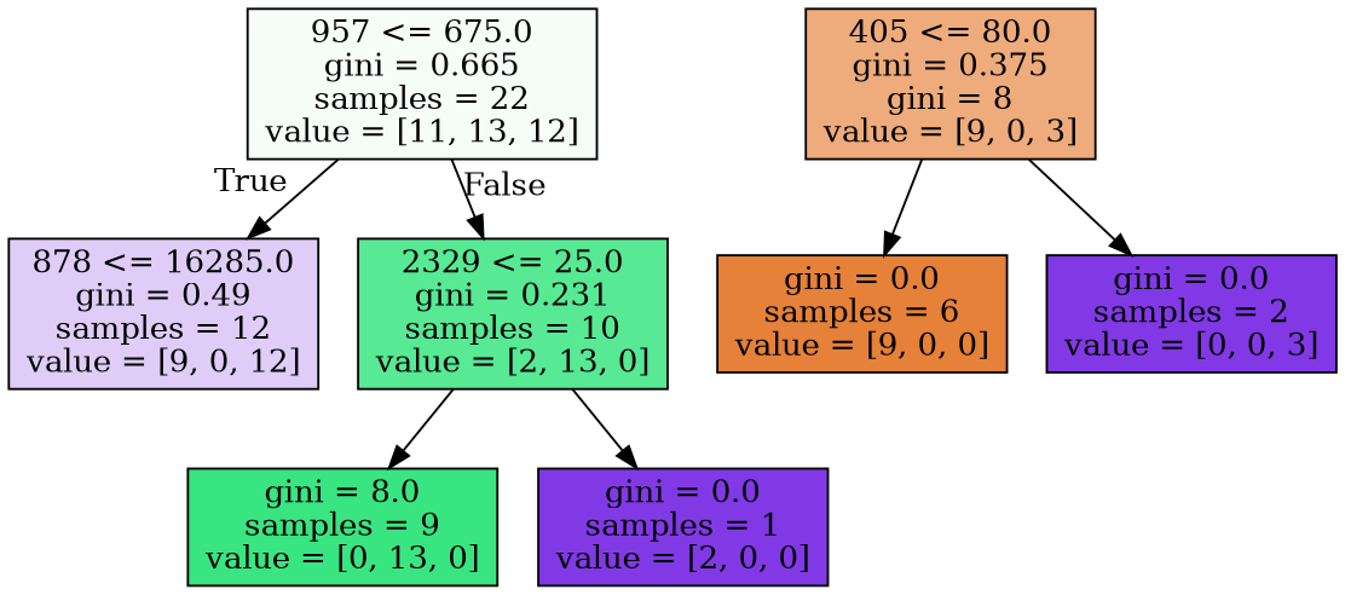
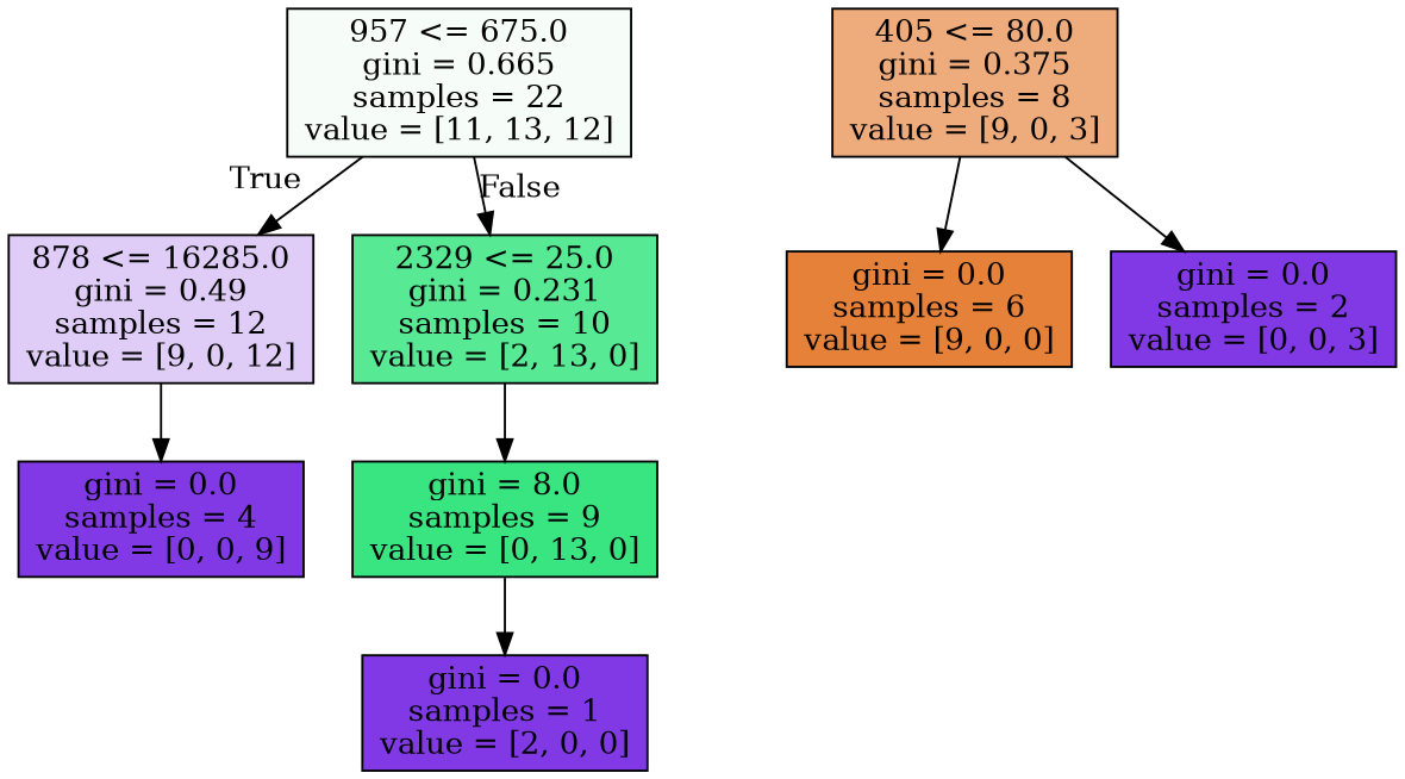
  digraph {
    node [color=black fillcolor="#8139e5ff" shape=box style=filled]
    n1 [fillcolor="#39e5810b" label="957 <= 675.0\ngini = 0.665\nsamples = 22\nvalue = [11, 13, 12]"]
    n2 [fillcolor="#8139e540" label="878 <= 16285.0\ngini = 0.49\nsamples = 12\nvalue = [9, 0, 12]"]
    n3 [fillcolor="#39e581d8" label="2329 <= 25.0\ngini = 0.231\nsamples = 10\nvalue = [2, 13, 0]"]
+   n4 [label="gini = 0.0\nsamples = 4\nvalue = [0, 0, 9]"]
    n5 [fillcolor="#39e581ff" label="gini = 8.0\nsamples = 9\nvalue = [0, 13, 0]"]
    n6 [label="gini = 0.0\nsamples = 1\nvalue = [2, 0, 0]"]
-   n7 [fillcolor="#e58139aa" label="405 <= 80.0\ngini = 0.375\ngini = 8\nvalue = [9, 0, 3]"]
+   n7 [fillcolor="#e58139aa" label="405 <= 80.0\ngini = 0.375\nsamples = 8\nvalue = [9, 0, 3]"]
    n8 [fillcolor="#e58139ff" label="gini = 0.0\nsamples = 6\nvalue = [9, 0, 0]"]
    n9 [label="gini = 0.0\nsamples = 2\nvalue = [0, 0, 3]"]
    n1 -> n2 [headlabel=True labelangle=45 labeldistance=2.5]
    n1 -> n3 [headlabel=False labelangle=-45 labeldistance=2.5]
+   n2 -> n4
    n3 -> n5
-   n3 -> n6
+   n5 -> n6
    n7 -> n8
    n7 -> n9
  }
